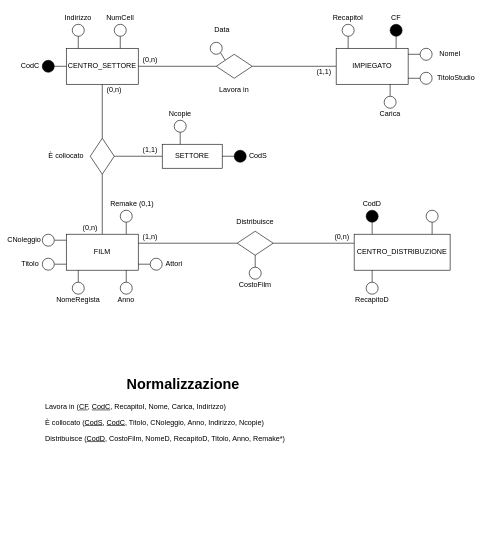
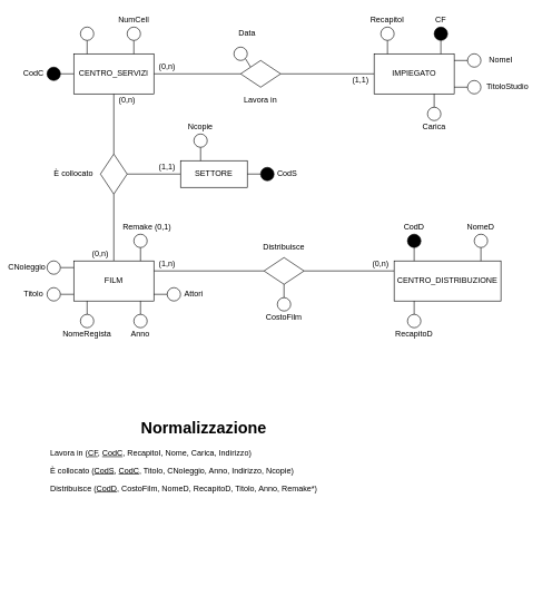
  <mxCell id="0" />
  <mxCell id="1" parent="0" />
  <mxCell id="2" style="edgeStyle=orthogonalEdgeStyle;rounded=0;orthogonalLoop=1;jettySize=auto;html=1;exitX=1;exitY=0.5;exitDx=0;exitDy=0;endArrow=none;endFill=0;" parent="1" source="4" target="16" edge="1"><mxGeometry relative="1" as="geometry"><mxPoint x="310" y="110.2" as="targetPoint" /></mxGeometry></mxCell>
  <mxCell id="3" style="edgeStyle=orthogonalEdgeStyle;rounded=0;orthogonalLoop=1;jettySize=auto;html=1;endArrow=none;endFill=0;" parent="1" source="4" target="37" edge="1"><mxGeometry relative="1" as="geometry"><mxPoint x="170" y="220" as="targetPoint" /></mxGeometry></mxCell>
- <mxCell id="4" value="CENTRO_SETTORE" style="rounded=0;whiteSpace=wrap;html=1;" parent="1" vertex="1"><mxGeometry x="110" y="80" width="120" height="60" as="geometry" /></mxCell>
+ <mxCell id="4" value="CENTRO_SERVIZI" style="rounded=0;whiteSpace=wrap;html=1;" parent="1" vertex="1"><mxGeometry x="110" y="80" width="120" height="60" as="geometry" /></mxCell>
  <mxCell id="5" style="edgeStyle=orthogonalEdgeStyle;rounded=0;orthogonalLoop=1;jettySize=auto;html=1;endArrow=none;endFill=0;" parent="1" source="6" edge="1"><mxGeometry relative="1" as="geometry"><mxPoint x="110" y="110" as="targetPoint" /></mxGeometry></mxCell>
  <mxCell id="6" value="" style="ellipse;whiteSpace=wrap;html=1;aspect=fixed;fillColor=#000000;" parent="1" vertex="1"><mxGeometry x="70" y="100" width="20" height="20" as="geometry" /></mxCell>
  <mxCell id="7" value="CodC" style="text;html=1;strokeColor=none;fillColor=none;align=center;verticalAlign=middle;whiteSpace=wrap;rounded=0;" parent="1" vertex="1"><mxGeometry x="30" y="100" width="40" height="20" as="geometry" /></mxCell>
  <mxCell id="8" style="edgeStyle=orthogonalEdgeStyle;rounded=0;orthogonalLoop=1;jettySize=auto;html=1;exitX=0.25;exitY=0;exitDx=0;exitDy=0;endArrow=none;endFill=0;" parent="1" edge="1"><mxGeometry relative="1" as="geometry"><mxPoint x="130" y="60" as="targetPoint" /><mxPoint x="130" y="80" as="sourcePoint" /></mxGeometry></mxCell>
- <mxCell id="9" value="Indirizzo" style="text;html=1;strokeColor=none;fillColor=none;align=center;verticalAlign=middle;whiteSpace=wrap;rounded=0;" parent="1" vertex="1"><mxGeometry x="110" y="20" width="40" height="20" as="geometry" /></mxCell>
  <mxCell id="10" value="" style="ellipse;whiteSpace=wrap;html=1;aspect=fixed;fillColor=#FFFFFF;" parent="1" vertex="1"><mxGeometry x="120" y="40" width="20" height="20" as="geometry" /></mxCell>
  <mxCell id="11" style="edgeStyle=orthogonalEdgeStyle;rounded=0;orthogonalLoop=1;jettySize=auto;html=1;exitX=0.25;exitY=0;exitDx=0;exitDy=0;endArrow=none;endFill=0;" parent="1" edge="1"><mxGeometry relative="1" as="geometry"><mxPoint x="200" y="60" as="targetPoint" /><mxPoint x="200" y="80" as="sourcePoint" /></mxGeometry></mxCell>
  <mxCell id="12" value="NumCell" style="text;html=1;strokeColor=none;fillColor=none;align=center;verticalAlign=middle;whiteSpace=wrap;rounded=0;" parent="1" vertex="1"><mxGeometry x="180" y="20" width="40" height="20" as="geometry" /></mxCell>
  <mxCell id="13" value="" style="ellipse;whiteSpace=wrap;html=1;aspect=fixed;fillColor=#FFFFFF;" parent="1" vertex="1"><mxGeometry x="190" y="40" width="20" height="20" as="geometry" /></mxCell>
  <mxCell id="14" style="edgeStyle=orthogonalEdgeStyle;rounded=0;orthogonalLoop=1;jettySize=auto;html=1;exitX=1;exitY=0.5;exitDx=0;exitDy=0;endArrow=none;endFill=0;" parent="1" source="16" target="17" edge="1"><mxGeometry relative="1" as="geometry"><mxPoint x="490" y="110.2" as="targetPoint" /></mxGeometry></mxCell>
  <mxCell id="15" style="rounded=0;orthogonalLoop=1;jettySize=auto;html=1;exitX=0;exitY=0;exitDx=0;exitDy=0;endArrow=none;endFill=0;entryX=1;entryY=1;entryDx=0;entryDy=0;" parent="1" source="16" target="18" edge="1"><mxGeometry relative="1" as="geometry"><mxPoint x="375" y="70" as="targetPoint" /></mxGeometry></mxCell>
  <mxCell id="16" value="" style="rhombus;whiteSpace=wrap;html=1;fillColor=#FFFFFF;" parent="1" vertex="1"><mxGeometry x="360" y="90" width="60" height="40" as="geometry" /></mxCell>
  <mxCell id="17" value="IMPIEGATO" style="rounded=0;whiteSpace=wrap;html=1;fillColor=#FFFFFF;" parent="1" vertex="1"><mxGeometry x="560" y="80" width="120" height="60" as="geometry" /></mxCell>
  <mxCell id="18" value="" style="ellipse;whiteSpace=wrap;html=1;aspect=fixed;fillColor=#FFFFFF;" parent="1" vertex="1"><mxGeometry x="350" y="70" width="20" height="20" as="geometry" /></mxCell>
  <mxCell id="19" value="Data" style="text;html=1;strokeColor=none;fillColor=none;align=center;verticalAlign=middle;whiteSpace=wrap;rounded=0;" parent="1" vertex="1"><mxGeometry x="350" y="40" width="40" height="20" as="geometry" /></mxCell>
  <mxCell id="20" style="edgeStyle=orthogonalEdgeStyle;rounded=0;orthogonalLoop=1;jettySize=auto;html=1;exitX=0.25;exitY=0;exitDx=0;exitDy=0;endArrow=none;endFill=0;" parent="1" edge="1"><mxGeometry relative="1" as="geometry"><mxPoint x="580" y="60" as="targetPoint" /><mxPoint x="580" y="80" as="sourcePoint" /></mxGeometry></mxCell>
  <mxCell id="21" value="RecapitoI" style="text;html=1;strokeColor=none;fillColor=none;align=center;verticalAlign=middle;whiteSpace=wrap;rounded=0;" parent="1" vertex="1"><mxGeometry x="560" y="20" width="40" height="20" as="geometry" /></mxCell>
  <mxCell id="22" value="" style="ellipse;whiteSpace=wrap;html=1;aspect=fixed;fillColor=#FFFFFF;" parent="1" vertex="1"><mxGeometry x="570" y="40" width="20" height="20" as="geometry" /></mxCell>
  <mxCell id="23" style="edgeStyle=orthogonalEdgeStyle;rounded=0;orthogonalLoop=1;jettySize=auto;html=1;exitX=0.25;exitY=0;exitDx=0;exitDy=0;endArrow=none;endFill=0;" parent="1" edge="1"><mxGeometry relative="1" as="geometry"><mxPoint x="660" y="60" as="targetPoint" /><mxPoint x="660" y="80" as="sourcePoint" /></mxGeometry></mxCell>
  <mxCell id="24" value="CF" style="text;html=1;strokeColor=none;fillColor=none;align=center;verticalAlign=middle;whiteSpace=wrap;rounded=0;" parent="1" vertex="1"><mxGeometry x="640" y="20" width="40" height="20" as="geometry" /></mxCell>
  <mxCell id="25" value="" style="ellipse;whiteSpace=wrap;html=1;aspect=fixed;fillColor=#000000;" parent="1" vertex="1"><mxGeometry x="650" y="40" width="20" height="20" as="geometry" /></mxCell>
  <mxCell id="26" style="edgeStyle=orthogonalEdgeStyle;rounded=0;orthogonalLoop=1;jettySize=auto;html=1;endArrow=none;endFill=0;" parent="1" source="27" edge="1"><mxGeometry relative="1" as="geometry"><mxPoint x="680" y="90" as="targetPoint" /></mxGeometry></mxCell>
  <mxCell id="27" value="" style="ellipse;whiteSpace=wrap;html=1;aspect=fixed;fillColor=#FFFFFF;" parent="1" vertex="1"><mxGeometry x="700" y="80" width="20" height="20" as="geometry" /></mxCell>
  <mxCell id="28" value="NomeI" style="text;html=1;strokeColor=none;fillColor=none;align=center;verticalAlign=middle;whiteSpace=wrap;rounded=0;" parent="1" vertex="1"><mxGeometry x="730" y="80" width="40" height="20" as="geometry" /></mxCell>
  <mxCell id="29" style="edgeStyle=orthogonalEdgeStyle;rounded=0;orthogonalLoop=1;jettySize=auto;html=1;endArrow=none;endFill=0;" parent="1" source="30" edge="1"><mxGeometry relative="1" as="geometry"><mxPoint x="680" y="130" as="targetPoint" /></mxGeometry></mxCell>
  <mxCell id="30" value="" style="ellipse;whiteSpace=wrap;html=1;aspect=fixed;fillColor=#FFFFFF;" parent="1" vertex="1"><mxGeometry x="700" y="120" width="20" height="20" as="geometry" /></mxCell>
  <mxCell id="31" value="TitoloStudio" style="text;html=1;strokeColor=none;fillColor=none;align=center;verticalAlign=middle;whiteSpace=wrap;rounded=0;" parent="1" vertex="1"><mxGeometry x="740" y="120" width="40" height="20" as="geometry" /></mxCell>
  <mxCell id="32" value="Carica" style="text;html=1;strokeColor=none;fillColor=none;align=center;verticalAlign=middle;whiteSpace=wrap;rounded=0;" parent="1" vertex="1"><mxGeometry x="630" y="180" width="40" height="20" as="geometry" /></mxCell>
  <mxCell id="33" style="edgeStyle=orthogonalEdgeStyle;rounded=0;orthogonalLoop=1;jettySize=auto;html=1;startArrow=none;startFill=0;endArrow=none;endFill=0;" parent="1" source="34" edge="1"><mxGeometry relative="1" as="geometry"><mxPoint x="650" y="140" as="targetPoint" /></mxGeometry></mxCell>
  <mxCell id="34" value="" style="ellipse;whiteSpace=wrap;html=1;aspect=fixed;fillColor=#FFFFFF;" parent="1" vertex="1"><mxGeometry x="640" y="160" width="20" height="20" as="geometry" /></mxCell>
  <mxCell id="35" style="edgeStyle=orthogonalEdgeStyle;rounded=0;orthogonalLoop=1;jettySize=auto;html=1;exitX=0.5;exitY=1;exitDx=0;exitDy=0;endArrow=none;endFill=0;" parent="1" source="37" target="48" edge="1"><mxGeometry relative="1" as="geometry"><mxPoint x="170.2" y="410" as="targetPoint" /></mxGeometry></mxCell>
  <mxCell id="36" style="edgeStyle=orthogonalEdgeStyle;rounded=0;orthogonalLoop=1;jettySize=auto;html=1;exitX=1;exitY=0.5;exitDx=0;exitDy=0;endArrow=none;endFill=0;" parent="1" source="37" target="40" edge="1"><mxGeometry relative="1" as="geometry"><mxPoint x="310" y="260.2" as="targetPoint" /></mxGeometry></mxCell>
  <mxCell id="37" value="" style="rhombus;whiteSpace=wrap;html=1;fillColor=#FFFFFF;" parent="1" vertex="1"><mxGeometry x="150" y="230" width="40" height="60" as="geometry" /></mxCell>
  <mxCell id="38" value="Lavora in" style="text;html=1;strokeColor=none;fillColor=none;align=center;verticalAlign=middle;whiteSpace=wrap;rounded=0;" parent="1" vertex="1"><mxGeometry x="360" y="140" width="60" height="20" as="geometry" /></mxCell>
  <mxCell id="39" value="È collocato" style="text;html=1;strokeColor=none;fillColor=none;align=center;verticalAlign=middle;whiteSpace=wrap;rounded=0;" parent="1" vertex="1"><mxGeometry x="70" y="250" width="80" height="20" as="geometry" /></mxCell>
  <mxCell id="40" value="SETTORE" style="rounded=0;whiteSpace=wrap;html=1;fillColor=#FFFFFF;" parent="1" vertex="1"><mxGeometry x="270" y="240" width="100" height="40" as="geometry" /></mxCell>
  <mxCell id="41" style="edgeStyle=orthogonalEdgeStyle;rounded=0;orthogonalLoop=1;jettySize=auto;html=1;exitX=0.25;exitY=0;exitDx=0;exitDy=0;endArrow=none;endFill=0;" parent="1" edge="1"><mxGeometry relative="1" as="geometry"><mxPoint x="300" y="220" as="targetPoint" /><mxPoint x="300" y="240" as="sourcePoint" /></mxGeometry></mxCell>
  <mxCell id="42" value="Ncopie" style="text;html=1;strokeColor=none;fillColor=none;align=center;verticalAlign=middle;whiteSpace=wrap;rounded=0;" parent="1" vertex="1"><mxGeometry x="280" y="180" width="40" height="20" as="geometry" /></mxCell>
  <mxCell id="43" value="" style="ellipse;whiteSpace=wrap;html=1;aspect=fixed;fillColor=#FFFFFF;" parent="1" vertex="1"><mxGeometry x="290" y="200" width="20" height="20" as="geometry" /></mxCell>
  <mxCell id="44" style="edgeStyle=orthogonalEdgeStyle;rounded=0;orthogonalLoop=1;jettySize=auto;html=1;endArrow=none;endFill=0;" parent="1" source="45" edge="1"><mxGeometry relative="1" as="geometry"><mxPoint x="370" y="260" as="targetPoint" /></mxGeometry></mxCell>
  <mxCell id="45" value="" style="ellipse;whiteSpace=wrap;html=1;aspect=fixed;fillColor=#000000;" parent="1" vertex="1"><mxGeometry x="390" y="250" width="20" height="20" as="geometry" /></mxCell>
  <mxCell id="46" value="CodS" style="text;html=1;strokeColor=none;fillColor=none;align=center;verticalAlign=middle;whiteSpace=wrap;rounded=0;" parent="1" vertex="1"><mxGeometry x="410" y="250" width="40" height="20" as="geometry" /></mxCell>
  <mxCell id="47" style="edgeStyle=orthogonalEdgeStyle;rounded=0;orthogonalLoop=1;jettySize=auto;html=1;exitX=1;exitY=0.25;exitDx=0;exitDy=0;endArrow=none;endFill=0;" parent="1" source="48" target="68" edge="1"><mxGeometry relative="1" as="geometry"><mxPoint x="450" y="405" as="targetPoint" /></mxGeometry></mxCell>
  <mxCell id="48" value="FILM" style="rounded=0;whiteSpace=wrap;html=1;" parent="1" vertex="1"><mxGeometry x="110" y="390" width="120" height="60" as="geometry" /></mxCell>
  <mxCell id="49" style="edgeStyle=orthogonalEdgeStyle;rounded=0;orthogonalLoop=1;jettySize=auto;html=1;endArrow=none;endFill=0;" parent="1" source="50" edge="1"><mxGeometry relative="1" as="geometry"><mxPoint x="110" y="400" as="targetPoint" /></mxGeometry></mxCell>
  <mxCell id="50" value="" style="ellipse;whiteSpace=wrap;html=1;aspect=fixed;fillColor=#ffffff;" parent="1" vertex="1"><mxGeometry x="70" y="390" width="20" height="20" as="geometry" /></mxCell>
  <mxCell id="51" value="CNoleggio" style="text;html=1;strokeColor=none;fillColor=none;align=center;verticalAlign=middle;whiteSpace=wrap;rounded=0;" parent="1" vertex="1"><mxGeometry x="20" y="390" width="40" height="20" as="geometry" /></mxCell>
  <mxCell id="52" style="edgeStyle=orthogonalEdgeStyle;rounded=0;orthogonalLoop=1;jettySize=auto;html=1;endArrow=none;endFill=0;" parent="1" source="53" edge="1"><mxGeometry relative="1" as="geometry"><mxPoint x="110" y="440" as="targetPoint" /></mxGeometry></mxCell>
  <mxCell id="53" value="" style="ellipse;whiteSpace=wrap;html=1;aspect=fixed;fillColor=#ffffff;" parent="1" vertex="1"><mxGeometry x="70" y="430" width="20" height="20" as="geometry" /></mxCell>
  <mxCell id="54" value="Titolo" style="text;html=1;strokeColor=none;fillColor=none;align=center;verticalAlign=middle;whiteSpace=wrap;rounded=0;" parent="1" vertex="1"><mxGeometry x="30" y="430" width="40" height="20" as="geometry" /></mxCell>
  <mxCell id="55" value="NomeRegista" style="text;html=1;strokeColor=none;fillColor=none;align=center;verticalAlign=middle;whiteSpace=wrap;rounded=0;" parent="1" vertex="1"><mxGeometry x="90" y="490" width="80" height="20" as="geometry" /></mxCell>
  <mxCell id="56" style="edgeStyle=orthogonalEdgeStyle;rounded=0;orthogonalLoop=1;jettySize=auto;html=1;startArrow=none;startFill=0;endArrow=none;endFill=0;" parent="1" source="57" edge="1"><mxGeometry relative="1" as="geometry"><mxPoint x="130" y="450" as="targetPoint" /></mxGeometry></mxCell>
  <mxCell id="57" value="" style="ellipse;whiteSpace=wrap;html=1;aspect=fixed;fillColor=#FFFFFF;" parent="1" vertex="1"><mxGeometry x="120" y="470" width="20" height="20" as="geometry" /></mxCell>
  <mxCell id="58" value="Anno" style="text;html=1;strokeColor=none;fillColor=none;align=center;verticalAlign=middle;whiteSpace=wrap;rounded=0;" parent="1" vertex="1"><mxGeometry x="190" y="490" width="40" height="20" as="geometry" /></mxCell>
  <mxCell id="59" style="edgeStyle=orthogonalEdgeStyle;rounded=0;orthogonalLoop=1;jettySize=auto;html=1;startArrow=none;startFill=0;endArrow=none;endFill=0;" parent="1" source="60" edge="1"><mxGeometry relative="1" as="geometry"><mxPoint x="210" y="450" as="targetPoint" /></mxGeometry></mxCell>
  <mxCell id="60" value="" style="ellipse;whiteSpace=wrap;html=1;aspect=fixed;fillColor=#FFFFFF;" parent="1" vertex="1"><mxGeometry x="200" y="470" width="20" height="20" as="geometry" /></mxCell>
  <mxCell id="61" style="edgeStyle=orthogonalEdgeStyle;rounded=0;orthogonalLoop=1;jettySize=auto;html=1;exitX=0.25;exitY=0;exitDx=0;exitDy=0;endArrow=none;endFill=0;" parent="1" edge="1"><mxGeometry relative="1" as="geometry"><mxPoint x="210" y="370" as="targetPoint" /><mxPoint x="210" y="390" as="sourcePoint" /></mxGeometry></mxCell>
  <mxCell id="62" value="Remake (0,1)" style="text;html=1;strokeColor=none;fillColor=none;align=center;verticalAlign=middle;whiteSpace=wrap;rounded=0;" parent="1" vertex="1"><mxGeometry x="180" y="330" width="80" height="20" as="geometry" /></mxCell>
  <mxCell id="63" value="" style="ellipse;whiteSpace=wrap;html=1;aspect=fixed;fillColor=#ffffff;" parent="1" vertex="1"><mxGeometry x="200" y="350" width="20" height="20" as="geometry" /></mxCell>
  <mxCell id="64" style="edgeStyle=orthogonalEdgeStyle;rounded=0;orthogonalLoop=1;jettySize=auto;html=1;endArrow=none;endFill=0;" parent="1" source="65" edge="1"><mxGeometry relative="1" as="geometry"><mxPoint x="230" y="440" as="targetPoint" /></mxGeometry></mxCell>
  <mxCell id="65" value="" style="ellipse;whiteSpace=wrap;html=1;aspect=fixed;fillColor=#ffffff;" parent="1" vertex="1"><mxGeometry x="250" y="430" width="20" height="20" as="geometry" /></mxCell>
  <mxCell id="66" value="Attori" style="text;html=1;strokeColor=none;fillColor=none;align=center;verticalAlign=middle;whiteSpace=wrap;rounded=0;" parent="1" vertex="1"><mxGeometry x="270" y="430" width="40" height="20" as="geometry" /></mxCell>
  <mxCell id="67" style="edgeStyle=orthogonalEdgeStyle;rounded=0;orthogonalLoop=1;jettySize=auto;html=1;exitX=0;exitY=0.5;exitDx=0;exitDy=0;endArrow=none;endFill=0;entryX=0;entryY=0.25;entryDx=0;entryDy=0;" parent="1" source="68" target="69" edge="1"><mxGeometry relative="1" as="geometry"><mxPoint x="580" y="405" as="targetPoint" /></mxGeometry></mxCell>
  <mxCell id="68" value="" style="rhombus;whiteSpace=wrap;html=1;fillColor=#ffffff;direction=west;" parent="1" vertex="1"><mxGeometry x="395" y="385" width="60" height="40" as="geometry" /></mxCell>
  <mxCell id="69" value="CENTRO_DISTRIBUZIONE" style="rounded=0;whiteSpace=wrap;html=1;fillColor=#ffffff;" parent="1" vertex="1"><mxGeometry x="590" y="390" width="160" height="60" as="geometry" /></mxCell>
  <mxCell id="70" value="Distribuisce" style="text;html=1;strokeColor=none;fillColor=none;align=center;verticalAlign=middle;whiteSpace=wrap;rounded=0;" parent="1" vertex="1"><mxGeometry x="405" y="360" width="40" height="20" as="geometry" /></mxCell>
  <mxCell id="71" value="CostoFilm" style="text;html=1;strokeColor=none;fillColor=none;align=center;verticalAlign=middle;whiteSpace=wrap;rounded=0;" parent="1" vertex="1"><mxGeometry x="405" y="465" width="40" height="20" as="geometry" /></mxCell>
  <mxCell id="72" style="edgeStyle=orthogonalEdgeStyle;rounded=0;orthogonalLoop=1;jettySize=auto;html=1;startArrow=none;startFill=0;endArrow=none;endFill=0;" parent="1" source="73" edge="1"><mxGeometry relative="1" as="geometry"><mxPoint x="425" y="425" as="targetPoint" /></mxGeometry></mxCell>
  <mxCell id="73" value="" style="ellipse;whiteSpace=wrap;html=1;aspect=fixed;fillColor=#FFFFFF;" parent="1" vertex="1"><mxGeometry x="415" y="445" width="20" height="20" as="geometry" /></mxCell>
  <mxCell id="74" style="edgeStyle=orthogonalEdgeStyle;rounded=0;orthogonalLoop=1;jettySize=auto;html=1;exitX=0.25;exitY=0;exitDx=0;exitDy=0;endArrow=none;endFill=0;" parent="1" edge="1"><mxGeometry relative="1" as="geometry"><mxPoint x="620" y="370" as="targetPoint" /><mxPoint x="620" y="390" as="sourcePoint" /></mxGeometry></mxCell>
  <mxCell id="75" value="CodD" style="text;html=1;strokeColor=none;fillColor=none;align=center;verticalAlign=middle;whiteSpace=wrap;rounded=0;" parent="1" vertex="1"><mxGeometry x="600" y="330" width="40" height="20" as="geometry" /></mxCell>
  <mxCell id="76" value="" style="ellipse;whiteSpace=wrap;html=1;aspect=fixed;fillColor=#000000;" parent="1" vertex="1"><mxGeometry x="610" y="350" width="20" height="20" as="geometry" /></mxCell>
  <mxCell id="77" style="edgeStyle=orthogonalEdgeStyle;rounded=0;orthogonalLoop=1;jettySize=auto;html=1;exitX=0.25;exitY=0;exitDx=0;exitDy=0;endArrow=none;endFill=0;" parent="1" edge="1"><mxGeometry relative="1" as="geometry"><mxPoint x="720" y="370" as="targetPoint" /><mxPoint x="720" y="390" as="sourcePoint" /></mxGeometry></mxCell>
+ <mxCell id="78" value="NomeD" style="text;html=1;strokeColor=none;fillColor=none;align=center;verticalAlign=middle;whiteSpace=wrap;rounded=0;" parent="1" vertex="1"><mxGeometry x="700" y="330" width="40" height="20" as="geometry" /></mxCell>
  <mxCell id="79" value="" style="ellipse;whiteSpace=wrap;html=1;aspect=fixed;fillColor=#ffffff;" parent="1" vertex="1"><mxGeometry x="710" y="350" width="20" height="20" as="geometry" /></mxCell>
  <mxCell id="80" value="RecapitoD" style="text;html=1;strokeColor=none;fillColor=none;align=center;verticalAlign=middle;whiteSpace=wrap;rounded=0;" parent="1" vertex="1"><mxGeometry x="600" y="490" width="40" height="20" as="geometry" /></mxCell>
  <mxCell id="81" style="edgeStyle=orthogonalEdgeStyle;rounded=0;orthogonalLoop=1;jettySize=auto;html=1;startArrow=none;startFill=0;endArrow=none;endFill=0;" parent="1" source="82" edge="1"><mxGeometry relative="1" as="geometry"><mxPoint x="620" y="450" as="targetPoint" /></mxGeometry></mxCell>
  <mxCell id="82" value="" style="ellipse;whiteSpace=wrap;html=1;aspect=fixed;fillColor=#FFFFFF;" parent="1" vertex="1"><mxGeometry x="610" y="470" width="20" height="20" as="geometry" /></mxCell>
  <mxCell id="83" value="&lt;h1 style=&quot;text-align: center&quot;&gt;&amp;nbsp; &amp;nbsp; &amp;nbsp; &amp;nbsp; &amp;nbsp;Normalizzazione&lt;/h1&gt;&lt;p&gt;Lavora in (&lt;u&gt;CF&lt;/u&gt;, &lt;u&gt;CodC&lt;/u&gt;, RecapitoI, Nome, Carica, Indirizzo)&lt;/p&gt;&lt;p&gt;È collocato (&lt;u&gt;CodS&lt;/u&gt;, &lt;u&gt;CodC&lt;/u&gt;, Titolo, CNoleggio, Anno, Indirizzo, Ncopie)&lt;/p&gt;&lt;p&gt;Distribuisce (&lt;u&gt;CodD&lt;/u&gt;, CostoFilm, NomeD, RecapitoD, Titolo, Anno, Remake*)&lt;/p&gt;" style="text;html=1;strokeColor=none;fillColor=none;spacing=5;spacingTop=-20;whiteSpace=wrap;overflow=hidden;rounded=0;" parent="1" vertex="1"><mxGeometry x="70" y="620" width="720" height="250" as="geometry" /></mxCell>
  <mxCell id="84" value="(0,n)" style="text;html=1;strokeColor=none;fillColor=none;align=center;verticalAlign=middle;whiteSpace=wrap;rounded=0;" vertex="1" parent="1"><mxGeometry x="170" y="140" width="40" height="20" as="geometry" /></mxCell>
  <mxCell id="85" value="(0,n)" style="text;html=1;strokeColor=none;fillColor=none;align=center;verticalAlign=middle;whiteSpace=wrap;rounded=0;" vertex="1" parent="1"><mxGeometry x="130" y="370" width="40" height="20" as="geometry" /></mxCell>
  <mxCell id="86" value="(1,n)" style="text;html=1;strokeColor=none;fillColor=none;align=center;verticalAlign=middle;whiteSpace=wrap;rounded=0;" vertex="1" parent="1"><mxGeometry x="230" y="385" width="40" height="20" as="geometry" /></mxCell>
  <mxCell id="87" value="(1,1)" style="text;html=1;strokeColor=none;fillColor=none;align=center;verticalAlign=middle;whiteSpace=wrap;rounded=0;" vertex="1" parent="1"><mxGeometry x="230" y="240" width="40" height="20" as="geometry" /></mxCell>
  <mxCell id="88" value="(0,n)" style="text;html=1;strokeColor=none;fillColor=none;align=center;verticalAlign=middle;whiteSpace=wrap;rounded=0;" vertex="1" parent="1"><mxGeometry x="230" y="90" width="40" height="20" as="geometry" /></mxCell>
  <mxCell id="89" value="(1,1)" style="text;html=1;strokeColor=none;fillColor=none;align=center;verticalAlign=middle;whiteSpace=wrap;rounded=0;" vertex="1" parent="1"><mxGeometry x="520" y="110" width="40" height="20" as="geometry" /></mxCell>
  <mxCell id="90" value="(0,n)" style="text;html=1;strokeColor=none;fillColor=none;align=center;verticalAlign=middle;whiteSpace=wrap;rounded=0;" vertex="1" parent="1"><mxGeometry x="550" y="385" width="40" height="20" as="geometry" /></mxCell>
